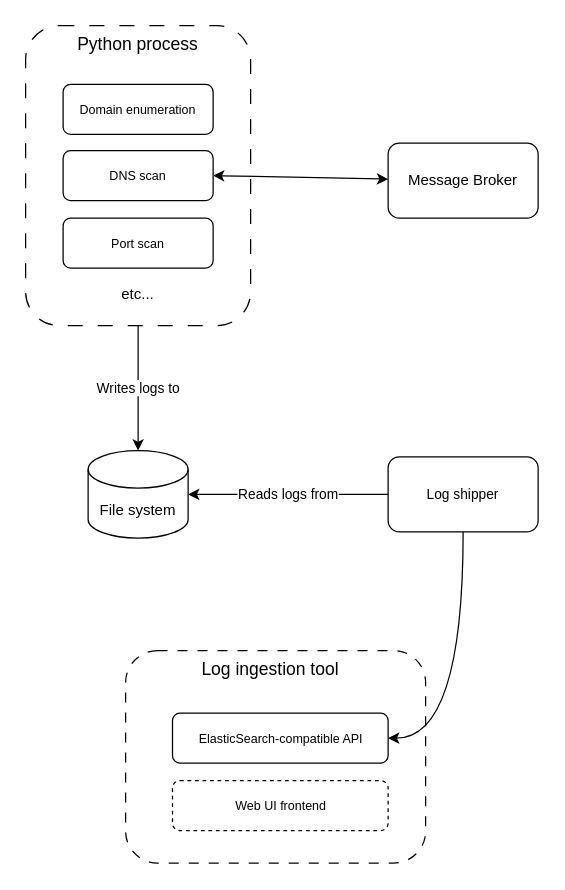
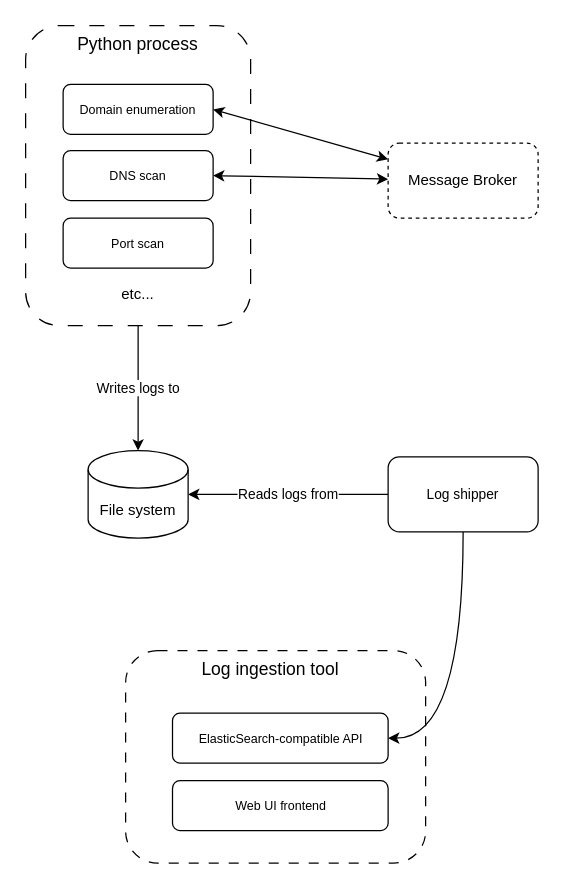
  <mxCell id="0" />
  <mxCell id="1" parent="0" />
  <mxCell id="2" value="" style="rounded=1;whiteSpace=wrap;html=1;fontFamily=Helvetica;fontSize=11;fontColor=default;dashed=1;dashPattern=8 8;" vertex="1" parent="1"><mxGeometry x="100" y="520" width="240" height="170" as="geometry" /></mxCell>
  <mxCell id="3" value="Writes logs to" style="rounded=0;orthogonalLoop=1;jettySize=auto;html=1;" edge="1" parent="1" source="4" target="13"><mxGeometry relative="1" as="geometry" /></mxCell>
  <mxCell id="4" value="" style="rounded=1;whiteSpace=wrap;html=1;dashed=1;dashPattern=12 12;" vertex="1" parent="1"><mxGeometry x="20" y="20" width="180" height="240" as="geometry" /></mxCell>
+ <mxCell id="5" style="rounded=0;orthogonalLoop=1;jettySize=auto;html=1;exitX=1;exitY=0.5;exitDx=0;exitDy=0;strokeColor=default;startArrow=classic;startFill=1;" edge="1" parent="1" source="6" target="10"><mxGeometry relative="1" as="geometry" /></mxCell>
  <mxCell id="6" value="Domain enumeration" style="rounded=1;whiteSpace=wrap;html=1;fontSize=10;" vertex="1" parent="1"><mxGeometry x="50" y="67" width="120" height="40" as="geometry" /></mxCell>
  <mxCell id="7" style="rounded=0;orthogonalLoop=1;jettySize=auto;html=1;exitX=1;exitY=0.5;exitDx=0;exitDy=0;strokeColor=default;startArrow=classic;startFill=1;" edge="1" parent="1" source="8" target="10"><mxGeometry relative="1" as="geometry" /></mxCell>
  <mxCell id="8" value="DNS scan" style="rounded=1;whiteSpace=wrap;html=1;fontSize=10;" vertex="1" parent="1"><mxGeometry x="50" y="120" width="120" height="40" as="geometry" /></mxCell>
  <mxCell id="9" value="Port scan" style="rounded=1;whiteSpace=wrap;html=1;fontSize=10;" vertex="1" parent="1"><mxGeometry x="50" y="174" width="120" height="40" as="geometry" /></mxCell>
- <mxCell id="10" value="Message Broker" style="rounded=1;whiteSpace=wrap;html=1;" vertex="1" parent="1"><mxGeometry x="310" y="114" width="120" height="60" as="geometry" /></mxCell>
+ <mxCell id="10" value="Message Broker" style="rounded=1;whiteSpace=wrap;html=1;dashed=1;" vertex="1" parent="1"><mxGeometry x="310" y="114" width="120" height="60" as="geometry" /></mxCell>
  <mxCell id="11" value="etc..." style="text;html=1;strokeColor=none;fillColor=none;align=center;verticalAlign=middle;whiteSpace=wrap;rounded=0;" vertex="1" parent="1"><mxGeometry x="80" y="220" width="60" height="30" as="geometry" /></mxCell>
  <mxCell id="12" value="Python process" style="text;html=1;strokeColor=none;fillColor=none;align=center;verticalAlign=middle;whiteSpace=wrap;rounded=0;fontSize=14;" vertex="1" parent="1"><mxGeometry x="20" y="20" width="180" height="30" as="geometry" /></mxCell>
  <mxCell id="13" value="File system" style="shape=cylinder3;whiteSpace=wrap;html=1;boundedLbl=1;backgroundOutline=1;size=15;" vertex="1" parent="1"><mxGeometry x="70" y="360" width="80" height="70" as="geometry" /></mxCell>
  <mxCell id="14" value="Reads logs from" style="edgeStyle=none;shape=connector;rounded=0;orthogonalLoop=1;jettySize=auto;html=1;labelBackgroundColor=default;strokeColor=default;align=center;verticalAlign=middle;fontFamily=Helvetica;fontSize=11;fontColor=default;endArrow=classic;" edge="1" parent="1" source="16" target="13"><mxGeometry relative="1" as="geometry" /></mxCell>
  <mxCell id="15" style="edgeStyle=orthogonalEdgeStyle;shape=connector;rounded=0;orthogonalLoop=1;jettySize=auto;html=1;labelBackgroundColor=default;strokeColor=default;align=center;verticalAlign=middle;fontFamily=Helvetica;fontSize=11;fontColor=default;endArrow=classic;curved=1;" edge="1" parent="1" source="16" target="17"><mxGeometry relative="1" as="geometry"><Array as="points"><mxPoint x="370" y="590" /></Array></mxGeometry></mxCell>
  <mxCell id="16" value="Log shipper" style="rounded=1;whiteSpace=wrap;html=1;fontFamily=Helvetica;fontSize=11;fontColor=default;" vertex="1" parent="1"><mxGeometry x="310" y="365" width="120" height="60" as="geometry" /></mxCell>
  <mxCell id="17" value="ElasticSearch-compatible API" style="rounded=1;whiteSpace=wrap;html=1;fontFamily=Helvetica;fontSize=10;fontColor=default;" vertex="1" parent="1"><mxGeometry x="137.5" y="570" width="172.5" height="40" as="geometry" /></mxCell>
- <mxCell id="18" value="Web UI frontend" style="rounded=1;whiteSpace=wrap;html=1;fontFamily=Helvetica;fontSize=10;fontColor=default;dashed=1;" vertex="1" parent="1"><mxGeometry x="137.5" y="624" width="172.5" height="40" as="geometry" /></mxCell>
+ <mxCell id="18" value="Web UI frontend" style="rounded=1;whiteSpace=wrap;html=1;fontFamily=Helvetica;fontSize=10;fontColor=default;" vertex="1" parent="1"><mxGeometry x="137.5" y="624" width="172.5" height="40" as="geometry" /></mxCell>
  <mxCell id="19" value="Log ingestion tool" style="text;html=1;strokeColor=none;fillColor=none;align=center;verticalAlign=middle;whiteSpace=wrap;rounded=0;fontSize=14;" vertex="1" parent="1"><mxGeometry x="126.25" y="520" width="180" height="30" as="geometry" /></mxCell>
